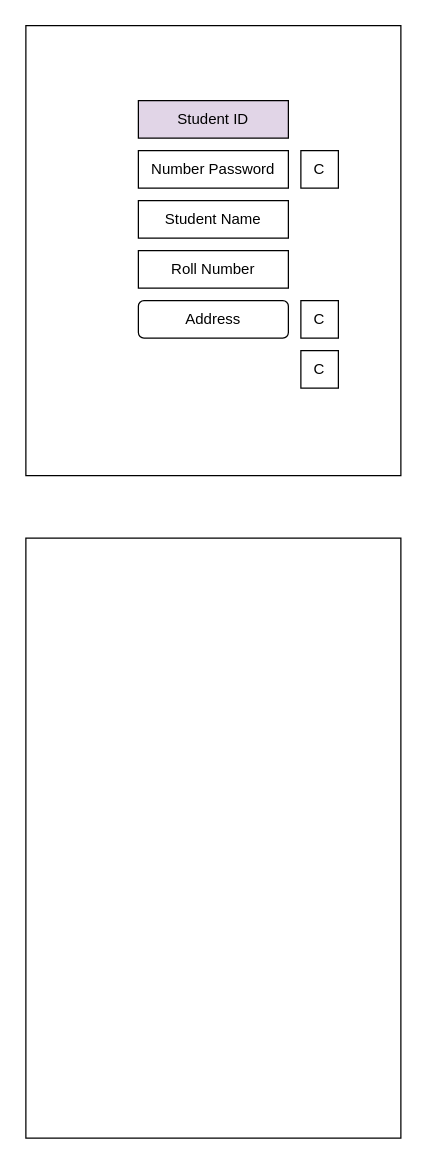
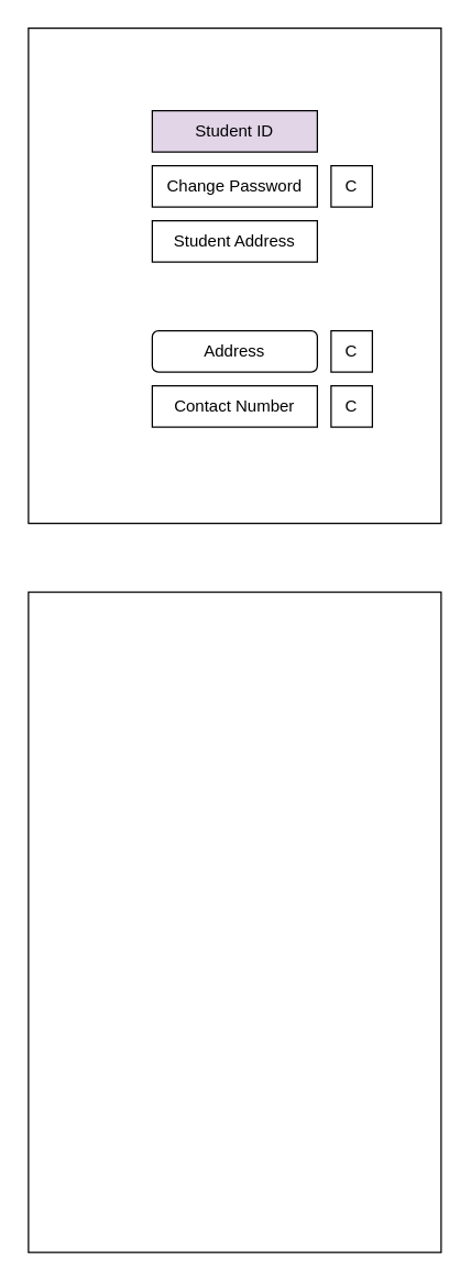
  <mxCell id="0" />
  <mxCell id="1" parent="0" />
  <mxCell id="2" value="" style="rounded=0;whiteSpace=wrap;html=1;" vertex="1" parent="1"><mxGeometry x="20" y="20" width="300" height="360" as="geometry" /></mxCell>
- <mxCell id="3" value="Number Password&lt;br&gt;" style="rounded=0;whiteSpace=wrap;html=1;" vertex="1" parent="1"><mxGeometry x="110" y="120" width="120" height="30" as="geometry" /></mxCell>
+ <mxCell id="3" value="Change Password&lt;br&gt;" style="rounded=0;whiteSpace=wrap;html=1;" vertex="1" parent="1"><mxGeometry x="110" y="120" width="120" height="30" as="geometry" /></mxCell>
  <mxCell id="4" value="Student ID" style="rounded=0;whiteSpace=wrap;html=1;fillColor=#e1d5e7;" vertex="1" parent="1"><mxGeometry x="110" y="80" width="120" height="30" as="geometry" /></mxCell>
- <mxCell id="5" value="Student Name" style="rounded=0;whiteSpace=wrap;html=1;" vertex="1" parent="1"><mxGeometry x="110" y="160" width="120" height="30" as="geometry" /></mxCell>
- <mxCell id="6" value="Roll Number" style="rounded=0;whiteSpace=wrap;html=1;" vertex="1" parent="1"><mxGeometry x="110" y="200" width="120" height="30" as="geometry" /></mxCell>
+ <mxCell id="5" value="Student Address" style="rounded=0;whiteSpace=wrap;html=1;" vertex="1" parent="1"><mxGeometry x="110" y="160" width="120" height="30" as="geometry" /></mxCell>
  <mxCell id="7" value="Address" style="whiteSpace=wrap;html=1;rounded=1;" vertex="1" parent="1"><mxGeometry x="110" y="240" width="120" height="30" as="geometry" /></mxCell>
+ <mxCell id="8" value="Contact Number" style="rounded=0;whiteSpace=wrap;html=1;" vertex="1" parent="1"><mxGeometry x="110" y="280" width="120" height="30" as="geometry" /></mxCell>
  <mxCell id="9" value="C" style="rounded=0;whiteSpace=wrap;html=1;" vertex="1" parent="1"><mxGeometry x="240" y="120" width="30" height="30" as="geometry" /></mxCell>
  <mxCell id="10" value="C" style="rounded=0;whiteSpace=wrap;html=1;" vertex="1" parent="1"><mxGeometry x="240" y="240" width="30" height="30" as="geometry" /></mxCell>
  <mxCell id="11" value="C" style="rounded=0;whiteSpace=wrap;html=1;" vertex="1" parent="1"><mxGeometry x="240" y="280" width="30" height="30" as="geometry" /></mxCell>
  <mxCell id="12" value="" style="rounded=0;whiteSpace=wrap;html=1;" vertex="1" parent="1"><mxGeometry x="20" y="430" width="300" height="480" as="geometry" /></mxCell>
